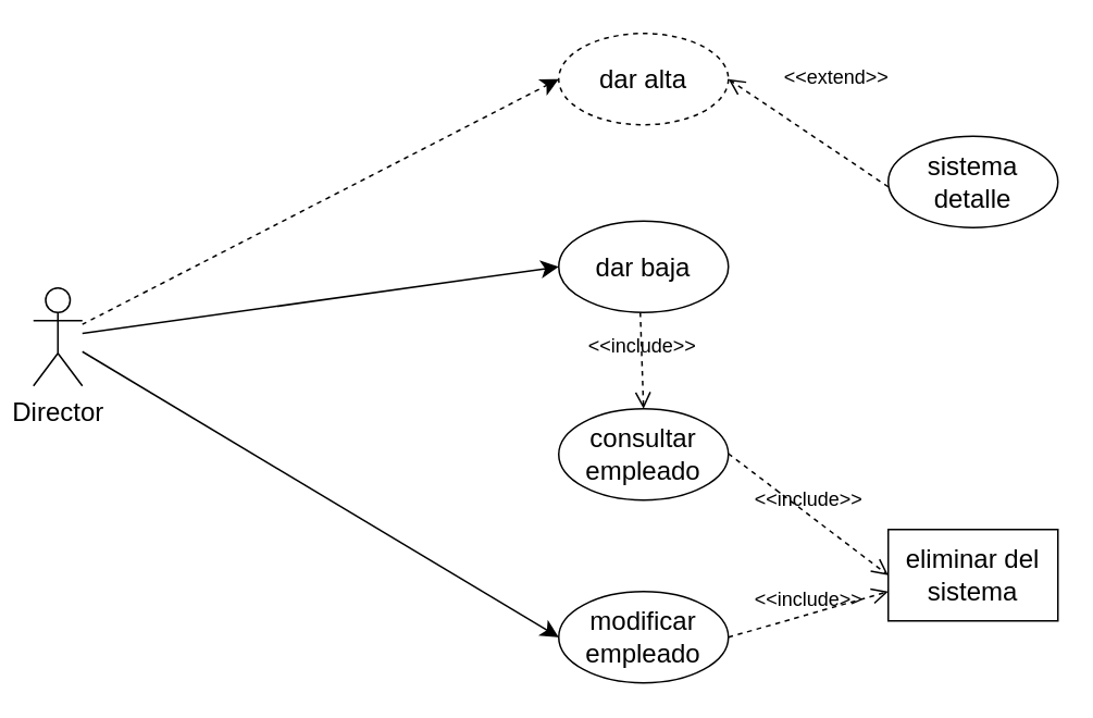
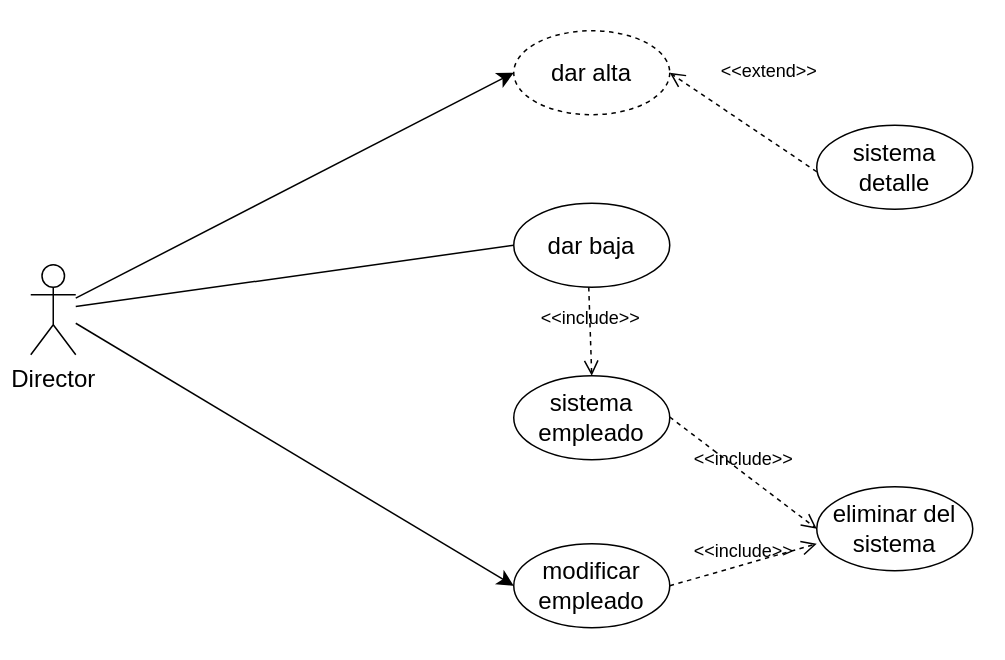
  <mxCell id="0" />
  <mxCell id="1" parent="0" />
- <mxCell id="2" style="edgeStyle=none;curved=1;rounded=0;orthogonalLoop=1;jettySize=auto;html=1;entryX=0;entryY=0.5;entryDx=0;entryDy=0;fontSize=12;startSize=8;endSize=8;dashed=1;" edge="1" parent="1" source="5" target="6"><mxGeometry relative="1" as="geometry" /></mxCell>
- <mxCell id="3" style="edgeStyle=none;curved=1;rounded=0;orthogonalLoop=1;jettySize=auto;html=1;entryX=0;entryY=0.5;entryDx=0;entryDy=0;fontSize=12;startSize=8;endSize=8;" edge="1" parent="1" source="5" target="7"><mxGeometry relative="1" as="geometry" /></mxCell>
+ <mxCell id="2" style="edgeStyle=none;curved=1;rounded=0;orthogonalLoop=1;jettySize=auto;html=1;entryX=0;entryY=0.5;entryDx=0;entryDy=0;fontSize=12;startSize=8;endSize=8;" edge="1" parent="1" source="5" target="6"><mxGeometry relative="1" as="geometry" /></mxCell>
+ <mxCell id="3" style="edgeStyle=none;curved=1;rounded=0;orthogonalLoop=1;jettySize=auto;html=1;entryX=0;entryY=0.5;entryDx=0;entryDy=0;fontSize=12;startSize=8;endSize=8;endArrow=none;" edge="1" parent="1" source="5" target="7"><mxGeometry relative="1" as="geometry" /></mxCell>
  <mxCell id="4" style="edgeStyle=none;curved=1;rounded=0;orthogonalLoop=1;jettySize=auto;html=1;entryX=0;entryY=0.5;entryDx=0;entryDy=0;fontSize=12;startSize=8;endSize=8;" edge="1" parent="1" source="5" target="9"><mxGeometry relative="1" as="geometry" /></mxCell>
  <mxCell id="5" value="Director" style="shape=umlActor;verticalLabelPosition=bottom;verticalAlign=top;html=1;outlineConnect=0;fontSize=16;" vertex="1" parent="1"><mxGeometry x="20" y="176" width="30" height="60" as="geometry" /></mxCell>
  <mxCell id="6" value="dar alta" style="ellipse;whiteSpace=wrap;html=1;fontSize=16;dashed=1;" vertex="1" parent="1"><mxGeometry x="342" y="20" width="104" height="56" as="geometry" /></mxCell>
  <mxCell id="7" value="dar baja" style="ellipse;whiteSpace=wrap;html=1;fontSize=16;" vertex="1" parent="1"><mxGeometry x="342" y="135" width="104" height="56" as="geometry" /></mxCell>
- <mxCell id="8" value="consultar empleado" style="ellipse;whiteSpace=wrap;html=1;fontSize=16;" vertex="1" parent="1"><mxGeometry x="342" y="250" width="104" height="56" as="geometry" /></mxCell>
+ <mxCell id="8" value="sistema empleado" style="ellipse;whiteSpace=wrap;html=1;fontSize=16;" vertex="1" parent="1"><mxGeometry x="342" y="250" width="104" height="56" as="geometry" /></mxCell>
  <mxCell id="9" value="modificar empleado" style="ellipse;whiteSpace=wrap;html=1;fontSize=16;" vertex="1" parent="1"><mxGeometry x="342" y="362" width="104" height="56" as="geometry" /></mxCell>
- <mxCell id="10" value="eliminar del sistema" style="whiteSpace=wrap;html=1;fontSize=16;rounded=0;" vertex="1" parent="1"><mxGeometry x="544" y="324" width="104" height="56" as="geometry" /></mxCell>
+ <mxCell id="10" value="eliminar del sistema" style="ellipse;whiteSpace=wrap;html=1;fontSize=16;" vertex="1" parent="1"><mxGeometry x="544" y="324" width="104" height="56" as="geometry" /></mxCell>
  <mxCell id="11" value="sistema detalle" style="ellipse;whiteSpace=wrap;html=1;fontSize=16;" vertex="1" parent="1"><mxGeometry x="544" y="83" width="104" height="56" as="geometry" /></mxCell>
  <mxCell id="12" value="&amp;lt;&amp;lt;include&amp;gt;&amp;gt;" style="html=1;verticalAlign=bottom;labelBackgroundColor=none;endArrow=open;endFill=0;dashed=1;rounded=0;fontSize=12;startSize=8;endSize=8;curved=1;entryX=0;entryY=0.5;entryDx=0;entryDy=0;" edge="1" parent="1" target="10"><mxGeometry width="160" relative="1" as="geometry"><mxPoint x="446" y="277.5" as="sourcePoint" /><mxPoint x="606" y="277.5" as="targetPoint" /></mxGeometry></mxCell>
  <mxCell id="13" value="&amp;lt;&amp;lt;include&amp;gt;&amp;gt;" style="html=1;verticalAlign=bottom;labelBackgroundColor=none;endArrow=open;endFill=0;dashed=1;rounded=0;fontSize=12;startSize=8;endSize=8;curved=1;entryX=0;entryY=0.679;entryDx=0;entryDy=0;entryPerimeter=0;" edge="1" parent="1" target="10"><mxGeometry width="160" relative="1" as="geometry"><mxPoint x="446" y="390" as="sourcePoint" /><mxPoint x="544" y="464.5" as="targetPoint" /></mxGeometry></mxCell>
  <mxCell id="14" value="&amp;lt;&amp;lt;include&amp;gt;&amp;gt;" style="html=1;verticalAlign=bottom;labelBackgroundColor=none;endArrow=open;endFill=0;dashed=1;rounded=0;fontSize=12;startSize=8;endSize=8;curved=1;entryX=0.5;entryY=0;entryDx=0;entryDy=0;" edge="1" parent="1" target="8"><mxGeometry width="160" relative="1" as="geometry"><mxPoint x="392" y="191" as="sourcePoint" /><mxPoint x="490" y="265.5" as="targetPoint" /></mxGeometry></mxCell>
  <mxCell id="15" value="&amp;lt;&amp;lt;extend&amp;gt;&amp;gt;" style="html=1;verticalAlign=bottom;labelBackgroundColor=none;endArrow=open;endFill=0;dashed=1;rounded=0;fontSize=12;startSize=8;endSize=8;curved=1;entryX=1;entryY=0.5;entryDx=0;entryDy=0;" edge="1" parent="1" target="6"><mxGeometry y="-30" width="160" relative="1" as="geometry"><mxPoint x="544" y="114" as="sourcePoint" /><mxPoint x="374" y="98" as="targetPoint" /><mxPoint as="offset" /></mxGeometry></mxCell>
